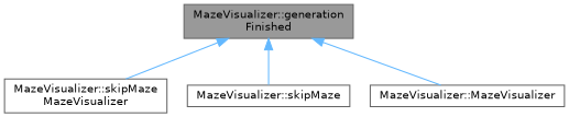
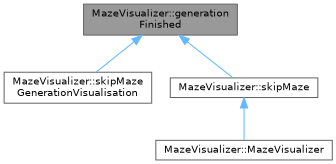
  digraph {
    rankdir=TB
    node [color=grey40 fillcolor=white fontname=Helvetica fontsize=10 shape=box style=filled]
    edge [color=steelblue1 dir=back fontname=Helvetica fontsize=10 labelfontname=Helvetica labelfontsize=10 style=solid]
    n1 [color=gray40 fillcolor=grey60 fontcolor=black height=0.2 label="MazeVisualizer::generation\lFinished" width=0.4]
-   n2 [height=0.2 label="MazeVisualizer::skipMaze\lMazeVisualizer" width=0.4]
+   n2 [height=0.2 label="MazeVisualizer::skipMaze\lGenerationVisualisation" width=0.4]
    n3 [height=0.2 label="MazeVisualizer::skipMaze" width=0.4]
    n4 [height=0.2 label="MazeVisualizer::MazeVisualizer" width=0.4]
    n1 -> n2
    n1 -> n3
-   n1 -> n4
+   n3 -> n4
  }
